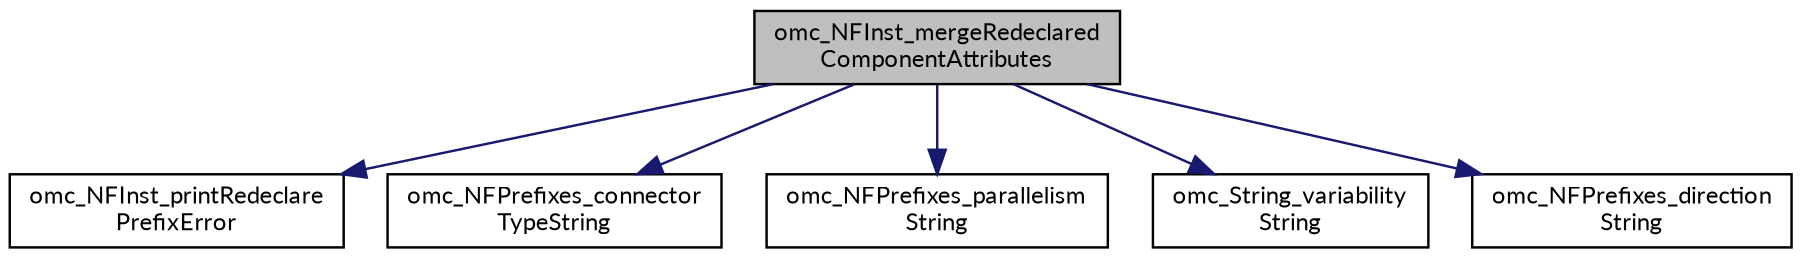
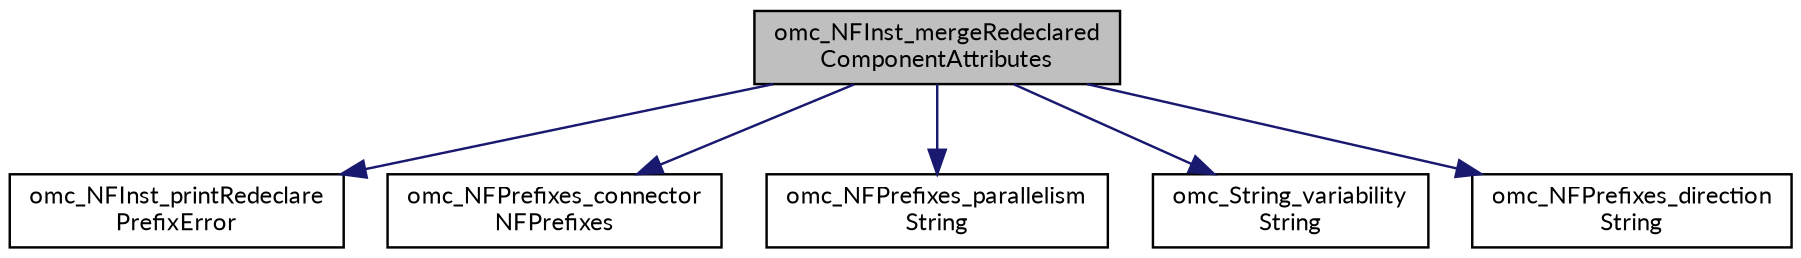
  digraph {
    fontname=Lato
    rankdir=TB
    node [color=black fillcolor=white fontname=Lato fontsize=10 shape=record style=filled]
    edge [color=midnightblue fontname=Lato fontsize=10 labelfontname=Helvetica labelfontsize=10 style=solid]
    n1 [fillcolor=grey75 fontcolor=black height=0.2 label="omc_NFInst_mergeRedeclared\lComponentAttributes" width=0.4]
    n2 [height=0.2 label="omc_NFInst_printRedeclare\lPrefixError" width=0.4]
-   n3 [height=0.2 label="omc_NFPrefixes_connector\lTypeString" width=0.4]
+   n3 [height=0.2 label="omc_NFPrefixes_connector\lNFPrefixes" width=0.4]
    n4 [height=0.2 label="omc_NFPrefixes_parallelism\lString" width=0.4]
    n5 [height=0.2 label="omc_String_variability\lString" width=0.4]
    n6 [height=0.2 label="omc_NFPrefixes_direction\lString" width=0.4]
    n1 -> n2
    n1 -> n3
    n1 -> n4
    n1 -> n5
    n1 -> n6
  }
